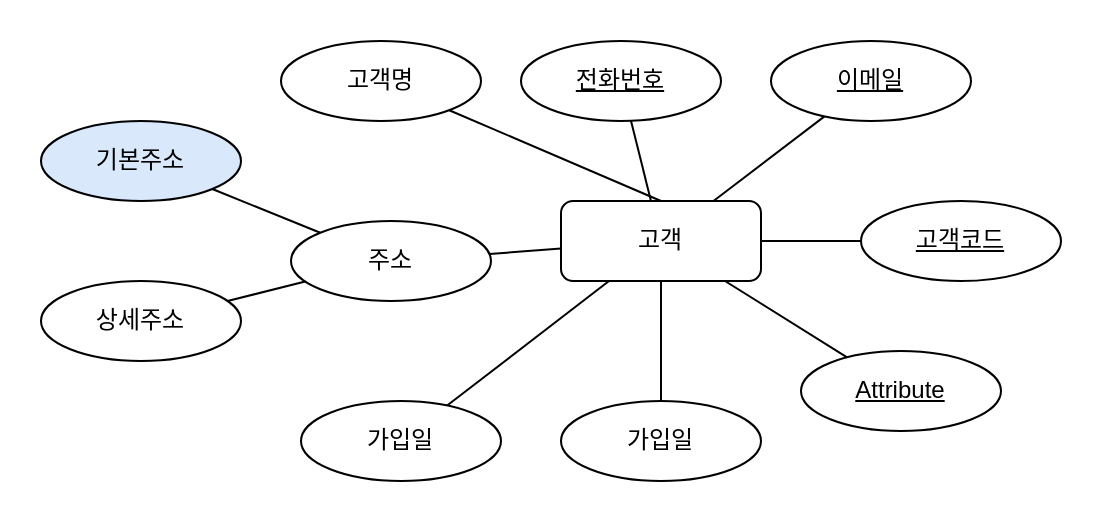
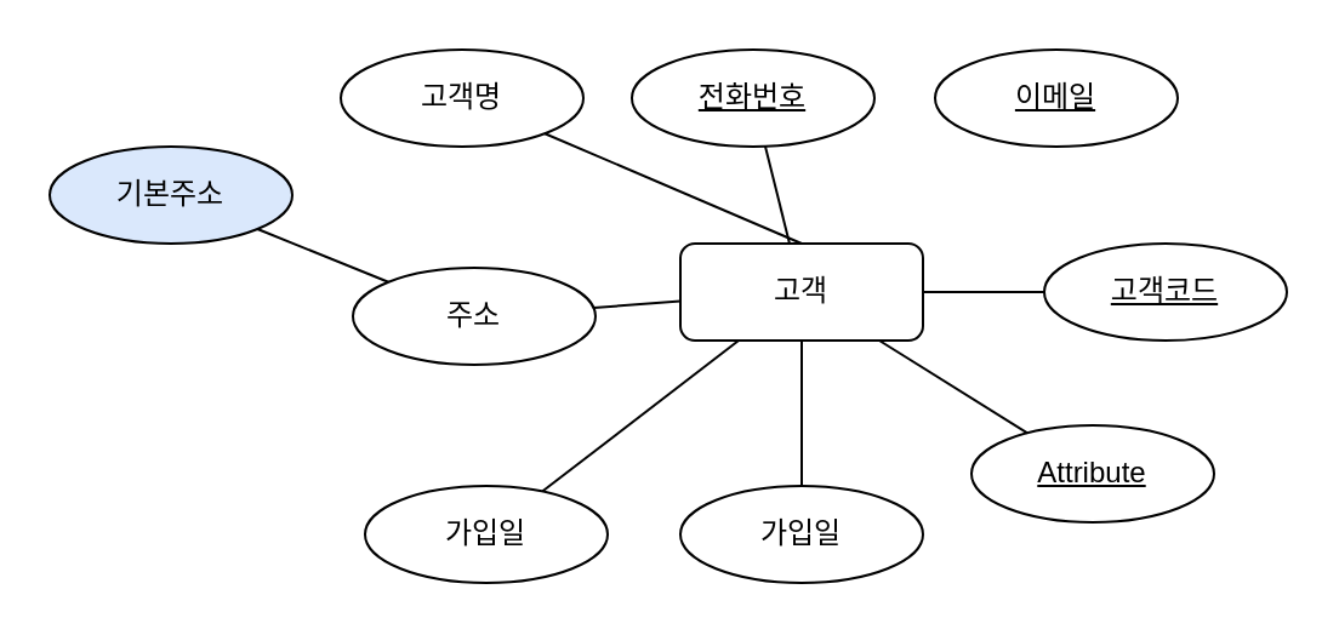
  <mxCell id="0" />
  <mxCell id="1" parent="0" />
  <mxCell id="2" value="고객" style="whiteSpace=wrap;html=1;align=center;rounded=1;" vertex="1" parent="1"><mxGeometry x="280" y="100" width="100" height="40" as="geometry" /></mxCell>
  <mxCell id="3" value="고객명" style="ellipse;whiteSpace=wrap;html=1;align=center;" vertex="1" parent="1"><mxGeometry x="140" y="20" width="100" height="40" as="geometry" /></mxCell>
  <mxCell id="4" value="" style="endArrow=none;html=1;rounded=0;entryX=0.5;entryY=0;entryDx=0;entryDy=0;" edge="1" parent="1" source="3" target="2"><mxGeometry relative="1" as="geometry"><mxPoint x="230" y="39" as="sourcePoint" /><mxPoint x="560" y="230" as="targetPoint" /></mxGeometry></mxCell>
  <mxCell id="5" value="가입일" style="ellipse;whiteSpace=wrap;html=1;align=center;" vertex="1" parent="1"><mxGeometry x="280" y="200" width="100" height="40" as="geometry" /></mxCell>
  <mxCell id="6" value="주소" style="ellipse;whiteSpace=wrap;html=1;align=center;" vertex="1" parent="1"><mxGeometry x="145" y="110" width="100" height="40" as="geometry" /></mxCell>
  <mxCell id="7" value="전화번호" style="ellipse;whiteSpace=wrap;html=1;align=center;fontStyle=4;" vertex="1" parent="1"><mxGeometry x="260" y="20" width="100" height="40" as="geometry" /></mxCell>
  <mxCell id="8" value="이메일" style="ellipse;whiteSpace=wrap;html=1;align=center;fontStyle=4;" vertex="1" parent="1"><mxGeometry x="385" y="20" width="100" height="40" as="geometry" /></mxCell>
  <mxCell id="9" value="Attribute" style="ellipse;whiteSpace=wrap;html=1;align=center;fontStyle=4;" vertex="1" parent="1"><mxGeometry x="400" y="175" width="100" height="40" as="geometry" /></mxCell>
  <mxCell id="10" value="고객코드" style="ellipse;whiteSpace=wrap;html=1;align=center;fontStyle=4;" vertex="1" parent="1"><mxGeometry x="430" y="100" width="100" height="40" as="geometry" /></mxCell>
  <mxCell id="11" value="" style="endArrow=none;html=1;rounded=0;" edge="1" parent="1" source="6" target="2"><mxGeometry relative="1" as="geometry"><mxPoint x="410" y="220" as="sourcePoint" /><mxPoint x="570" y="220" as="targetPoint" /></mxGeometry></mxCell>
  <mxCell id="12" value="" style="endArrow=none;html=1;rounded=0;" edge="1" parent="1" source="2" target="7"><mxGeometry relative="1" as="geometry"><mxPoint x="410" y="220" as="sourcePoint" /><mxPoint x="570" y="220" as="targetPoint" /></mxGeometry></mxCell>
  <mxCell id="13" value="" style="endArrow=none;html=1;rounded=0;" edge="1" parent="1" source="2" target="9"><mxGeometry relative="1" as="geometry"><mxPoint x="367" y="110" as="sourcePoint" /><mxPoint x="384" y="89" as="targetPoint" /></mxGeometry></mxCell>
  <mxCell id="14" value="" style="endArrow=none;html=1;rounded=0;" edge="1" parent="1" source="5" target="2"><mxGeometry relative="1" as="geometry"><mxPoint x="377" y="120" as="sourcePoint" /><mxPoint x="394" y="99" as="targetPoint" /></mxGeometry></mxCell>
  <mxCell id="15" value="" style="endArrow=none;html=1;rounded=0;" edge="1" parent="1" source="2" target="10"><mxGeometry relative="1" as="geometry"><mxPoint x="387" y="130" as="sourcePoint" /><mxPoint x="404" y="109" as="targetPoint" /></mxGeometry></mxCell>
- <mxCell id="16" value="" style="endArrow=none;html=1;rounded=0;" edge="1" parent="1" source="2" target="8"><mxGeometry relative="1" as="geometry"><mxPoint x="397" y="140" as="sourcePoint" /><mxPoint x="414" y="119" as="targetPoint" /></mxGeometry></mxCell>
- <mxCell id="17" value="상세주소" style="ellipse;whiteSpace=wrap;html=1;align=center;" vertex="1" parent="1"><mxGeometry x="20" y="140" width="100" height="40" as="geometry" /></mxCell>
  <mxCell id="18" value="기본주소" style="ellipse;whiteSpace=wrap;html=1;align=center;fillColor=#dae8fc;" vertex="1" parent="1"><mxGeometry x="20" y="60" width="100" height="40" as="geometry" /></mxCell>
  <mxCell id="19" value="" style="endArrow=none;html=1;rounded=0;" edge="1" parent="1" source="18" target="6"><mxGeometry relative="1" as="geometry"><mxPoint x="250" y="130" as="sourcePoint" /><mxPoint x="290" y="130" as="targetPoint" /></mxGeometry></mxCell>
- <mxCell id="20" value="" style="endArrow=none;html=1;rounded=0;" edge="1" parent="1" source="17" target="6"><mxGeometry relative="1" as="geometry"><mxPoint x="260" y="140" as="sourcePoint" /><mxPoint x="300" y="140" as="targetPoint" /></mxGeometry></mxCell>
  <mxCell id="21" value="가입일" style="ellipse;whiteSpace=wrap;html=1;align=center;" vertex="1" parent="1"><mxGeometry x="150" y="200" width="100" height="40" as="geometry" /></mxCell>
  <mxCell id="22" value="" style="endArrow=none;html=1;rounded=0;" edge="1" parent="1" source="21" target="2"><mxGeometry relative="1" as="geometry"><mxPoint x="340" y="210" as="sourcePoint" /><mxPoint x="340" y="150" as="targetPoint" /></mxGeometry></mxCell>
